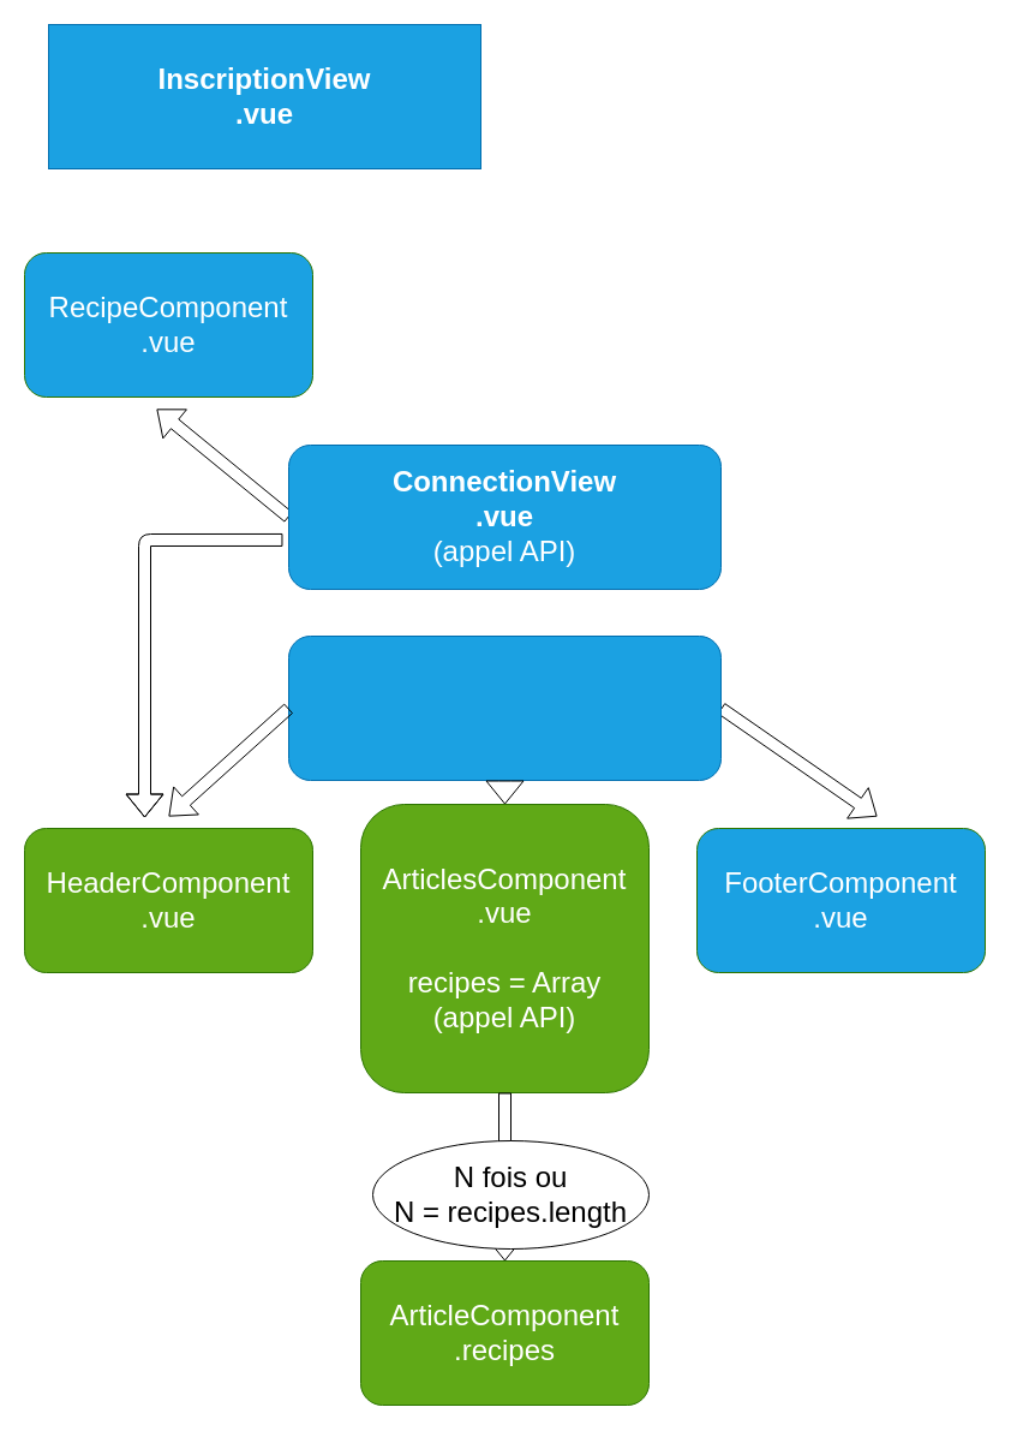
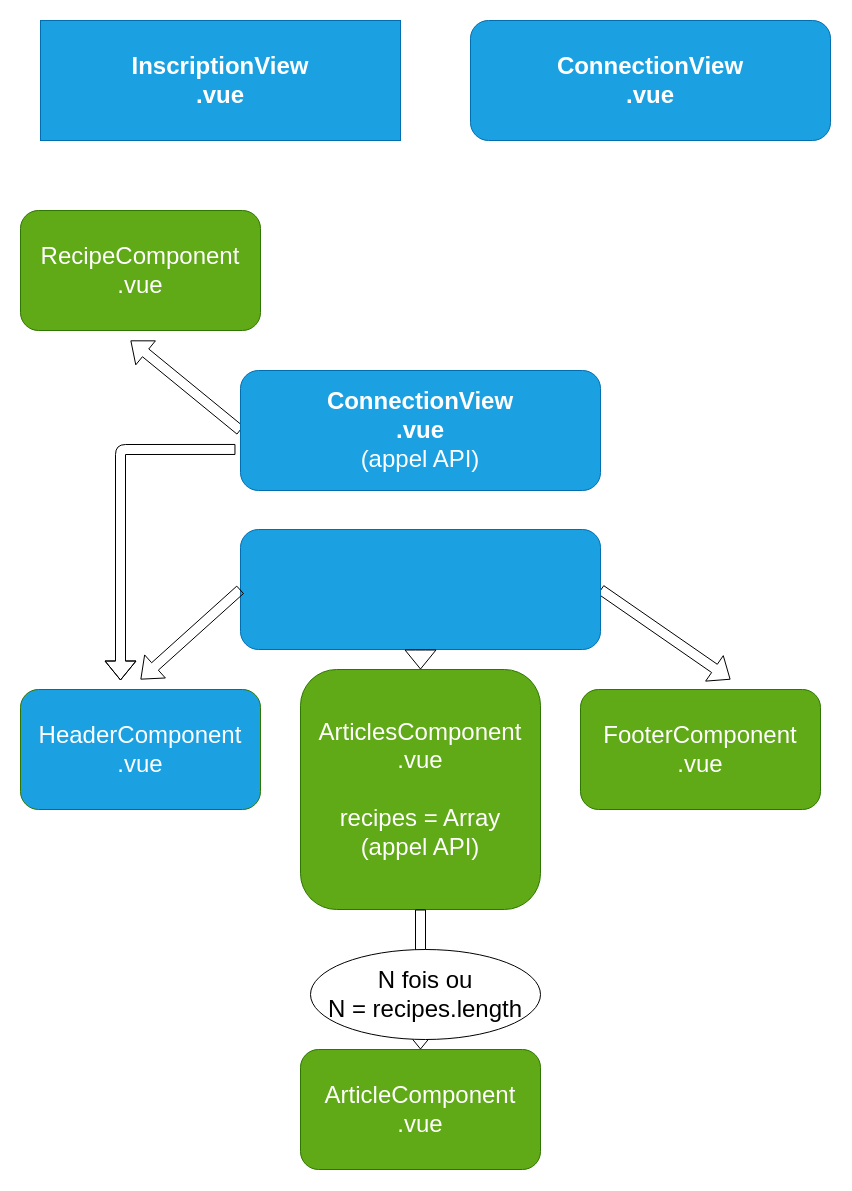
  <mxCell id="0" />
  <mxCell id="1" parent="0" />
  <mxCell id="2" style="edgeStyle=none;shape=flexArrow;html=1;exitX=0;exitY=0.5;exitDx=0;exitDy=0;" parent="1" edge="1" source="4"><mxGeometry relative="1" as="geometry"><mxPoint x="200" y="370" as="sourcePoint" /><mxPoint x="130" y="340" as="targetPoint" /><Array as="points" /></mxGeometry></mxCell>
  <mxCell id="3" style="edgeStyle=none;shape=flexArrow;html=1;exitX=-0.014;exitY=0.658;exitDx=0;exitDy=0;exitPerimeter=0;" edge="1" parent="1" source="4"><mxGeometry relative="1" as="geometry"><mxPoint x="120" y="680" as="targetPoint" /><Array as="points"><mxPoint x="120" y="449" /></Array></mxGeometry></mxCell>
  <mxCell id="4" value="&lt;b&gt;ConnectionView&lt;/b&gt;&lt;br&gt;&lt;b&gt;.vue&lt;/b&gt;&lt;br&gt;(appel API)" style="rounded=1;whiteSpace=wrap;html=1;fontSize=24;fillColor=#1ba1e2;fontColor=#ffffff;strokeColor=#006EAF;" parent="1" vertex="1"><mxGeometry x="240" y="370" width="360" height="120" as="geometry" /></mxCell>
  <mxCell id="5" value="" style="group" parent="1" vertex="1" connectable="0"><mxGeometry y="529" width="800" height="640" as="geometry" x="20" /></mxCell>
- <mxCell id="6" value="HeaderComponent&lt;br&gt;.vue" style="rounded=1;whiteSpace=wrap;html=1;fontSize=24;fillColor=#60a917;fontColor=#ffffff;strokeColor=#2D7600;" parent="5" vertex="1"><mxGeometry y="160" width="240" height="120" as="geometry" /></mxCell>
- <mxCell id="7" value="FooterComponent&lt;br&gt;.vue" style="rounded=1;whiteSpace=wrap;html=1;fontSize=24;fillColor=#1ba1e2;fontColor=#ffffff;strokeColor=#2D7600;" parent="5" vertex="1"><mxGeometry x="560" y="160" width="240" height="120" as="geometry" /></mxCell>
+ <mxCell id="6" value="HeaderComponent&lt;br&gt;.vue" style="rounded=1;whiteSpace=wrap;html=1;fontSize=24;fillColor=#1ba1e2;fontColor=#ffffff;strokeColor=#2D7600;" parent="5" vertex="1"><mxGeometry y="160" width="240" height="120" as="geometry" /></mxCell>
+ <mxCell id="7" value="FooterComponent&lt;br&gt;.vue" style="rounded=1;whiteSpace=wrap;html=1;fontSize=24;fillColor=#60a917;fontColor=#ffffff;strokeColor=#2D7600;" parent="5" vertex="1"><mxGeometry x="560" y="160" width="240" height="120" as="geometry" /></mxCell>
  <mxCell id="8" value="" style="edgeStyle=none;shape=flexArrow;html=1;fontSize=24;exitX=1;exitY=0.5;exitDx=0;exitDy=0;" parent="5" source="11" edge="1"><mxGeometry relative="1" as="geometry"><mxPoint x="710" y="150" as="targetPoint" /></mxGeometry></mxCell>
  <mxCell id="9" value="" style="group" parent="5" vertex="1" connectable="0"><mxGeometry x="120" width="460" height="640" as="geometry" /></mxCell>
  <mxCell id="10" value="" style="group" parent="9" vertex="1" connectable="0"><mxGeometry x="100" width="360" height="120" as="geometry" /></mxCell>
  <mxCell id="11" value="" style="rounded=1;whiteSpace=wrap;html=1;fillColor=#1ba1e2;fontColor=#ffffff;strokeColor=#006EAF;" parent="10" vertex="1"><mxGeometry width="360" height="120" as="geometry" /></mxCell>
  <mxCell id="12" value="ArticlesComponent&lt;br&gt;.vue&lt;br&gt;&lt;br&gt;recipes = Array&lt;br&gt;(appel API)" style="rounded=1;whiteSpace=wrap;html=1;fontSize=24;fillColor=#60a917;fontColor=#ffffff;strokeColor=#2D7600;" parent="9" vertex="1"><mxGeometry x="160" y="140" width="240" height="240" as="geometry" /></mxCell>
- <mxCell id="13" value="ArticleComponent&lt;br&gt;.recipes" style="rounded=1;whiteSpace=wrap;html=1;fontSize=24;fillColor=#60a917;fontColor=#ffffff;strokeColor=#2D7600;" parent="9" vertex="1"><mxGeometry x="160" y="520" width="240" height="120" as="geometry" /></mxCell>
+ <mxCell id="13" value="ArticleComponent&lt;br&gt;.vue" style="rounded=1;whiteSpace=wrap;html=1;fontSize=24;fillColor=#60a917;fontColor=#ffffff;strokeColor=#2D7600;" parent="9" vertex="1"><mxGeometry x="160" y="520" width="240" height="120" as="geometry" /></mxCell>
  <mxCell id="14" value="" style="edgeStyle=none;shape=flexArrow;html=1;fontSize=24;" parent="9" source="12" target="13" edge="1"><mxGeometry relative="1" as="geometry" /></mxCell>
  <mxCell id="15" value="" style="edgeStyle=none;shape=flexArrow;html=1;fontSize=24;" parent="9" source="11" target="12" edge="1"><mxGeometry relative="1" as="geometry" /></mxCell>
  <mxCell id="16" value="" style="edgeStyle=none;shape=flexArrow;html=1;fontSize=24;" parent="9" edge="1"><mxGeometry relative="1" as="geometry"><mxPoint x="100" y="60" as="sourcePoint" /><mxPoint y="150" as="targetPoint" /></mxGeometry></mxCell>
  <mxCell id="17" value="&lt;font style=&quot;font-size: 24px&quot;&gt;N fois ou&lt;br&gt;N = recipes.length&lt;br&gt;&lt;/font&gt;" style="ellipse;whiteSpace=wrap;html=1;" parent="9" vertex="1"><mxGeometry x="170" y="420" width="230" height="90" as="geometry" /></mxCell>
- <mxCell id="18" value="RecipeComponent&lt;br&gt;.vue" style="rounded=1;whiteSpace=wrap;html=1;fontSize=24;fillColor=#1ba1e2;fontColor=#ffffff;strokeColor=#2D7600;" parent="1" vertex="1"><mxGeometry y="210" width="240" height="120" as="geometry" x="20" /></mxCell>
+ <mxCell id="18" value="RecipeComponent&lt;br&gt;.vue" style="rounded=1;whiteSpace=wrap;html=1;fontSize=24;fillColor=#60a917;fontColor=#ffffff;strokeColor=#2D7600;" parent="1" vertex="1"><mxGeometry y="210" width="240" height="120" as="geometry" x="20" /></mxCell>
+ <mxCell id="19" value="&lt;b&gt;ConnectionView&lt;br&gt;.vue&lt;/b&gt;" style="rounded=1;whiteSpace=wrap;html=1;fontSize=24;fillColor=#1ba1e2;fontColor=#ffffff;strokeColor=#006EAF;" parent="1" vertex="1"><mxGeometry x="470" y="20" width="360" height="120" as="geometry" /></mxCell>
  <mxCell id="20" value="&lt;b&gt;InscriptionView&lt;br&gt;.vue&lt;/b&gt;" style="whiteSpace=wrap;html=1;fontSize=24;fillColor=#1ba1e2;fontColor=#ffffff;strokeColor=#006EAF;rounded=0;" parent="1" vertex="1"><mxGeometry x="40" y="20" width="360" height="120" as="geometry" /></mxCell>
